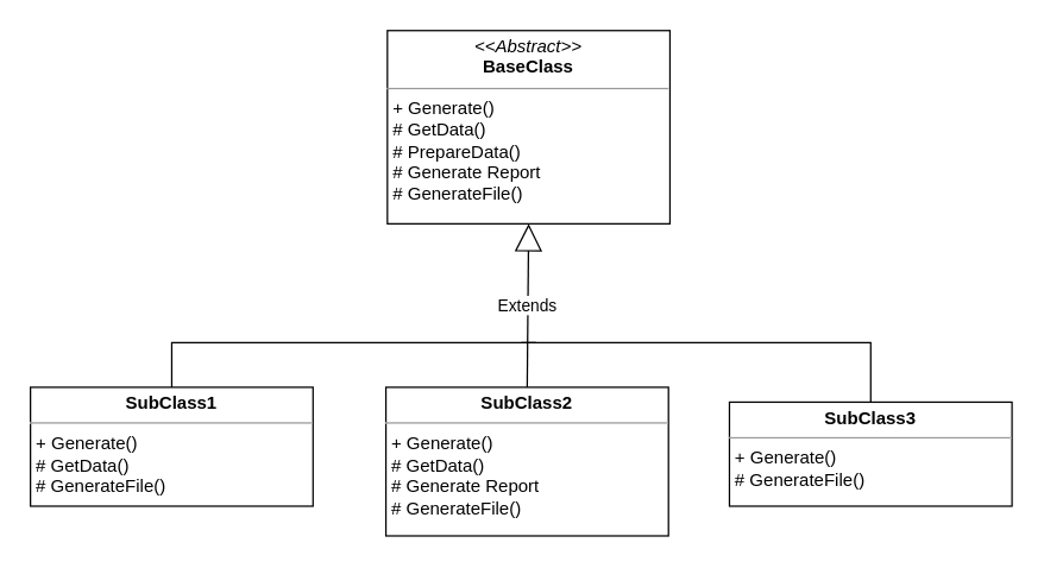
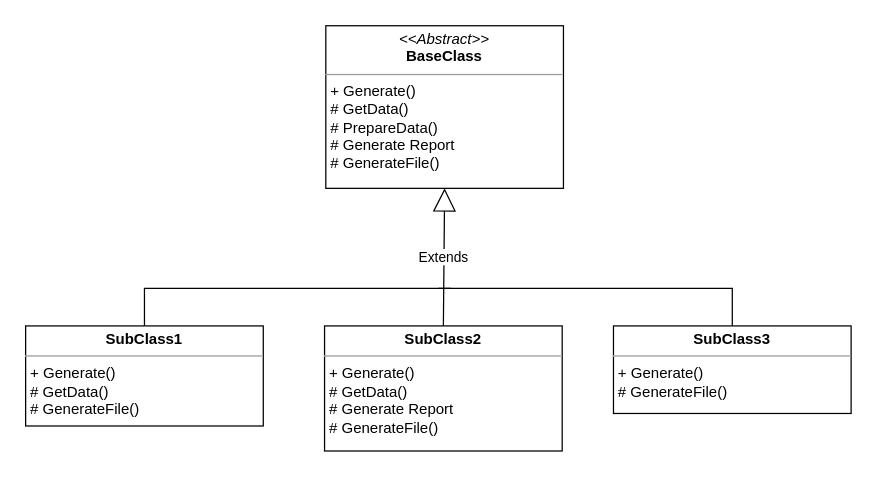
  <mxCell id="0" />
  <mxCell id="1" parent="0" />
  <mxCell id="2" value="&lt;p style=&quot;margin:0px;margin-top:4px;text-align:center;&quot;&gt;&lt;i&gt;&amp;lt;&amp;lt;Abstract&amp;gt;&amp;gt;&lt;/i&gt;&lt;br&gt;&lt;b&gt;BaseClass&lt;/b&gt;&lt;/p&gt;&lt;hr size=&quot;1&quot;&gt;&lt;p style=&quot;margin:0px;margin-left:4px;&quot;&gt;&lt;/p&gt;&lt;p style=&quot;margin:0px;margin-left:4px;&quot;&gt;+ Generate()&lt;/p&gt;&lt;p style=&quot;margin:0px;margin-left:4px;&quot;&gt;# GetData()&lt;/p&gt;&lt;p style=&quot;margin:0px;margin-left:4px;&quot;&gt;# PrepareData()&lt;/p&gt;&lt;p style=&quot;margin:0px;margin-left:4px;&quot;&gt;# Generate Report&lt;/p&gt;&lt;p style=&quot;margin:0px;margin-left:4px;&quot;&gt;# GenerateFile()&lt;/p&gt;" style="verticalAlign=top;align=left;overflow=fill;fontSize=12;fontFamily=Helvetica;html=1;" vertex="1" parent="1"><mxGeometry x="260" y="20" width="190" height="130" as="geometry" /></mxCell>
  <mxCell id="3" value="&lt;p style=&quot;margin:0px;margin-top:4px;text-align:center;&quot;&gt;&lt;b&gt;SubClass2&lt;/b&gt;&lt;/p&gt;&lt;hr size=&quot;1&quot;&gt;&lt;p style=&quot;margin:0px;margin-left:4px;&quot;&gt;&lt;/p&gt;&lt;p style=&quot;margin:0px;margin-left:4px;&quot;&gt;+ Generate()&lt;/p&gt;&lt;p style=&quot;margin:0px;margin-left:4px;&quot;&gt;# GetData()&lt;/p&gt;&lt;p style=&quot;margin:0px;margin-left:4px;&quot;&gt;&lt;span style=&quot;background-color: initial;&quot;&gt;# Generate Report&lt;/span&gt;&lt;br&gt;&lt;/p&gt;&lt;p style=&quot;margin:0px;margin-left:4px;&quot;&gt;# GenerateFile()&lt;/p&gt;" style="verticalAlign=top;align=left;overflow=fill;fontSize=12;fontFamily=Helvetica;html=1;" vertex="1" parent="1"><mxGeometry x="259" y="260" width="190" height="100" as="geometry" /></mxCell>
- <mxCell id="4" value="&lt;p style=&quot;margin:0px;margin-top:4px;text-align:center;&quot;&gt;&lt;b&gt;SubClass3&lt;/b&gt;&lt;/p&gt;&lt;hr size=&quot;1&quot;&gt;&lt;p style=&quot;margin:0px;margin-left:4px;&quot;&gt;&lt;/p&gt;&lt;p style=&quot;margin:0px;margin-left:4px;&quot;&gt;+ Generate()&lt;/p&gt;&lt;p style=&quot;margin:0px;margin-left:4px;&quot;&gt;&lt;span style=&quot;background-color: initial;&quot;&gt;# GenerateFile()&lt;/span&gt;&lt;br&gt;&lt;/p&gt;" style="verticalAlign=top;align=left;overflow=fill;fontSize=12;fontFamily=Helvetica;html=1;" vertex="1" parent="1"><mxGeometry x="490" y="270" width="190" height="70" as="geometry" /></mxCell>
+ <mxCell id="4" value="&lt;p style=&quot;margin:0px;margin-top:4px;text-align:center;&quot;&gt;&lt;b&gt;SubClass3&lt;/b&gt;&lt;/p&gt;&lt;hr size=&quot;1&quot;&gt;&lt;p style=&quot;margin:0px;margin-left:4px;&quot;&gt;&lt;/p&gt;&lt;p style=&quot;margin:0px;margin-left:4px;&quot;&gt;+ Generate()&lt;/p&gt;&lt;p style=&quot;margin:0px;margin-left:4px;&quot;&gt;&lt;span style=&quot;background-color: initial;&quot;&gt;# GenerateFile()&lt;/span&gt;&lt;br&gt;&lt;/p&gt;" style="verticalAlign=top;align=left;overflow=fill;fontSize=12;fontFamily=Helvetica;html=1;" vertex="1" parent="1"><mxGeometry x="490" y="260" width="190" height="70" as="geometry" /></mxCell>
  <mxCell id="5" value="&lt;p style=&quot;margin:0px;margin-top:4px;text-align:center;&quot;&gt;&lt;b&gt;SubClass1&lt;/b&gt;&lt;/p&gt;&lt;hr size=&quot;1&quot;&gt;&lt;p style=&quot;margin:0px;margin-left:4px;&quot;&gt;&lt;/p&gt;&lt;p style=&quot;margin:0px;margin-left:4px;&quot;&gt;+ Generate()&lt;/p&gt;&lt;p style=&quot;margin:0px;margin-left:4px;&quot;&gt;# GetData()&lt;/p&gt;&lt;p style=&quot;margin:0px;margin-left:4px;&quot;&gt;&lt;span style=&quot;background-color: initial;&quot;&gt;# GenerateFile()&lt;/span&gt;&lt;br&gt;&lt;/p&gt;" style="verticalAlign=top;align=left;overflow=fill;fontSize=12;fontFamily=Helvetica;html=1;" vertex="1" parent="1"><mxGeometry x="20" y="260" width="190" height="80" as="geometry" /></mxCell>
  <mxCell id="6" value="Extends" style="endArrow=block;endSize=16;endFill=0;html=1;rounded=0;entryX=0.5;entryY=1;entryDx=0;entryDy=0;exitX=0.5;exitY=0;exitDx=0;exitDy=0;" edge="1" parent="1" source="3" target="2"><mxGeometry width="160" relative="1" as="geometry"><mxPoint x="270" y="360" as="sourcePoint" /><mxPoint x="430" y="360" as="targetPoint" /></mxGeometry></mxCell>
  <mxCell id="7" value="" style="endArrow=none;html=1;rounded=0;exitX=0.5;exitY=0;exitDx=0;exitDy=0;" edge="1" parent="1" source="5"><mxGeometry width="50" height="50" relative="1" as="geometry"><mxPoint x="330" y="380" as="sourcePoint" /><mxPoint x="360" y="230" as="targetPoint" /><Array as="points"><mxPoint x="115" y="230" /></Array></mxGeometry></mxCell>
  <mxCell id="8" value="" style="endArrow=none;html=1;rounded=0;exitX=0.5;exitY=0;exitDx=0;exitDy=0;" edge="1" parent="1" source="4"><mxGeometry width="50" height="50" relative="1" as="geometry"><mxPoint x="510" y="240" as="sourcePoint" /><mxPoint x="350" y="230" as="targetPoint" /><Array as="points"><mxPoint x="585" y="230" /></Array></mxGeometry></mxCell>
